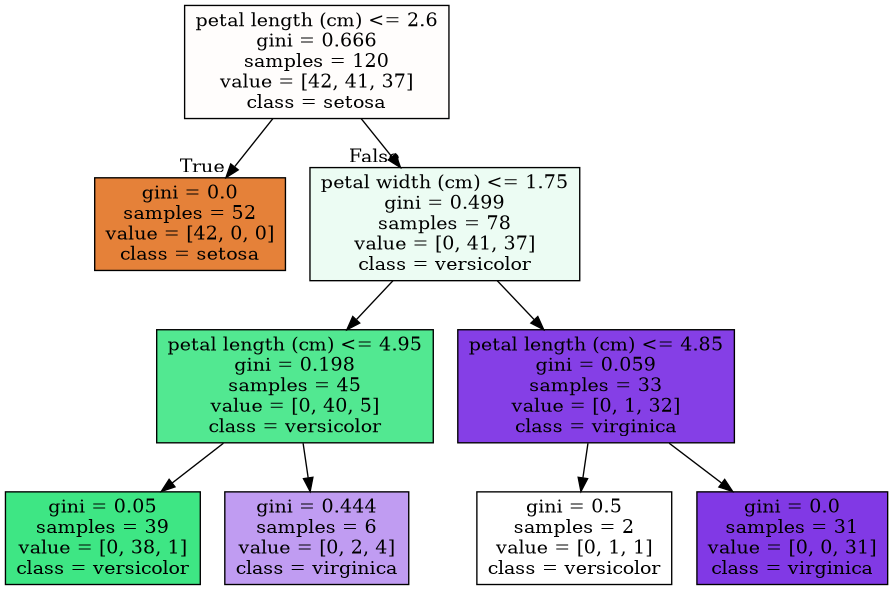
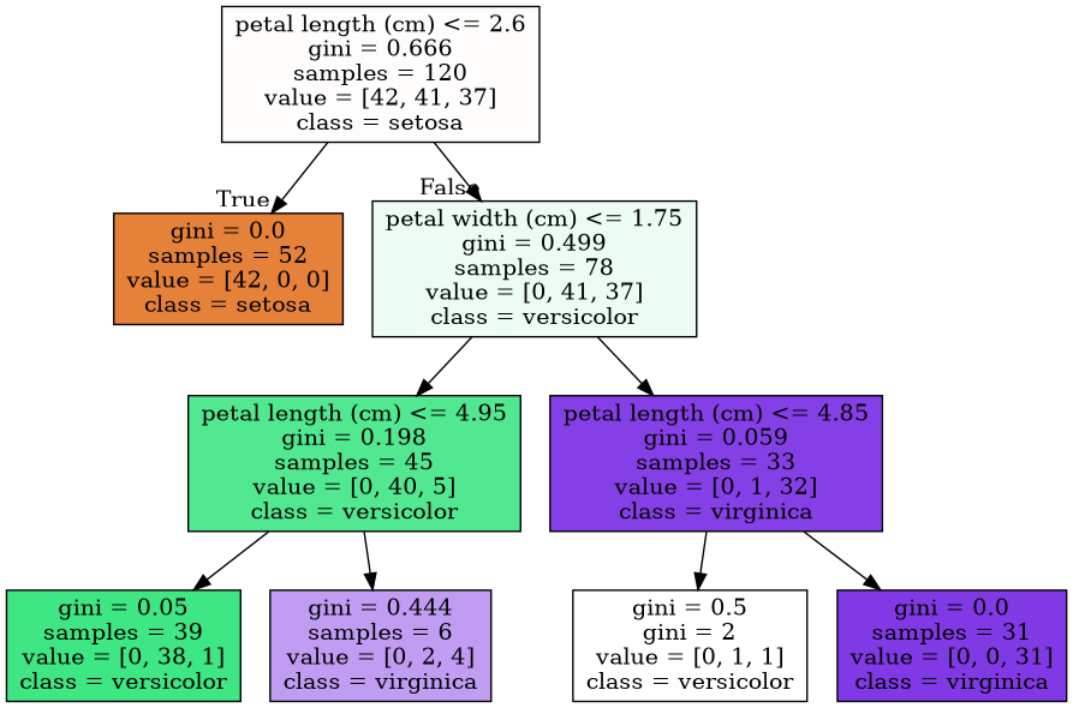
  digraph {
    node [color=black shape=box style=filled]
    n1 [fillcolor="#fffdfc" label="petal length (cm) <= 2.6\ngini = 0.666\nsamples = 120\nvalue = [42, 41, 37]\nclass = setosa"]
    n2 [fillcolor="#e58139" label="gini = 0.0\nsamples = 52\nvalue = [42, 0, 0]\nclass = setosa"]
    n3 [fillcolor="#ecfcf3" label="petal width (cm) <= 1.75\ngini = 0.499\nsamples = 78\nvalue = [0, 41, 37]\nclass = versicolor"]
    n4 [fillcolor="#52e891" label="petal length (cm) <= 4.95\ngini = 0.198\nsamples = 45\nvalue = [0, 40, 5]\nclass = versicolor"]
    n5 [fillcolor="#853fe6" label="petal length (cm) <= 4.85\ngini = 0.059\nsamples = 33\nvalue = [0, 1, 32]\nclass = virginica"]
    n6 [fillcolor="#3ee684" label="gini = 0.05\nsamples = 39\nvalue = [0, 38, 1]\nclass = versicolor"]
    n7 [fillcolor="#c09cf2" label="gini = 0.444\nsamples = 6\nvalue = [0, 2, 4]\nclass = virginica"]
-   n8 [fillcolor="#ffffff" label="gini = 0.5\nsamples = 2\nvalue = [0, 1, 1]\nclass = versicolor"]
+   n8 [fillcolor="#ffffff" label="gini = 0.5\ngini = 2\nvalue = [0, 1, 1]\nclass = versicolor"]
    n9 [fillcolor="#8139e5" label="gini = 0.0\nsamples = 31\nvalue = [0, 0, 31]\nclass = virginica"]
    n1 -> n2 [headlabel=True labelangle=45 labeldistance=2.5]
    n1 -> n3 [headlabel=False labelangle=-45 labeldistance=2.5]
    n3 -> n4
    n3 -> n5
    n4 -> n6
    n4 -> n7
    n5 -> n8
    n5 -> n9
  }
